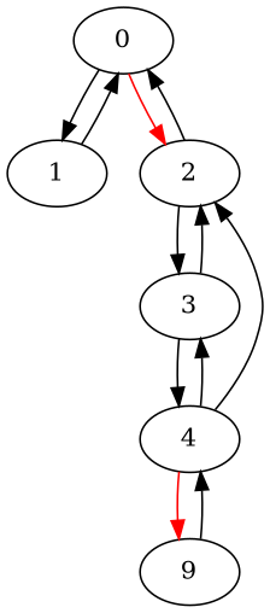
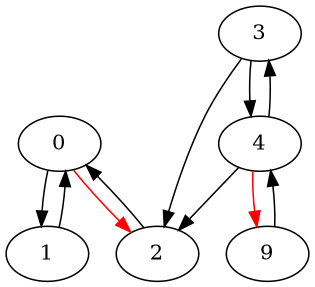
  digraph {
    n1 [label=0]
    n2 [label=1]
    n3 [label=2]
    n4 [label=3]
    n5 [label=4]
    n6 [label=9]
    n1 -> n2
    n1 -> n3 [color=red]
    n2 -> n1
    n3 -> n1
-   n3 -> n4
    n4 -> n3
    n4 -> n5
    n5 -> n3
    n5 -> n4
    n5 -> n6 [color=red]
    n6 -> n5
  }
